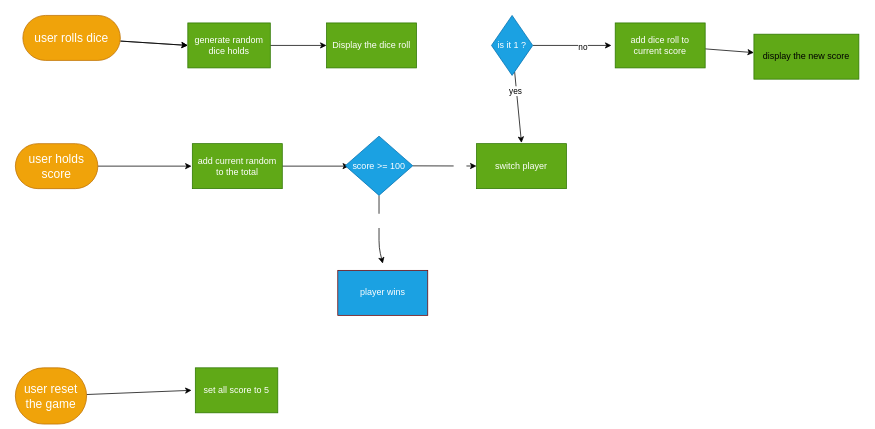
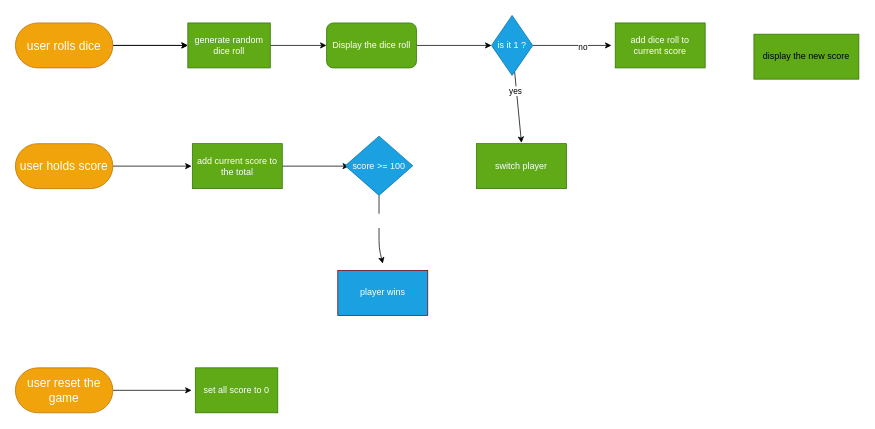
  <mxCell id="0" />
  <mxCell id="1" parent="0" />
  <mxCell id="2" value="" style="edgeStyle=none;html=1;" parent="1" source="4" edge="1"><mxGeometry relative="1" as="geometry"><mxPoint x="250" y="60" as="targetPoint" /></mxGeometry></mxCell>
  <mxCell id="3" value="" style="edgeStyle=none;html=1;" parent="1" source="4" edge="1"><mxGeometry relative="1" as="geometry"><mxPoint x="250" y="60" as="targetPoint" /></mxGeometry></mxCell>
- <mxCell id="4" value="&lt;font style=&quot;font-size: 16px;&quot; color=&quot;#ffffff&quot;&gt;user rolls dice&lt;/font&gt;" style="rounded=1;whiteSpace=wrap;html=1;arcSize=50;fillColor=#f0a30a;strokeColor=#BD7000;fontColor=#000000;" parent="1" vertex="1"><mxGeometry x="30" y="20" width="130" height="60" as="geometry" /></mxCell>
+ <mxCell id="4" value="&lt;font style=&quot;font-size: 16px;&quot; color=&quot;#ffffff&quot;&gt;user rolls dice&lt;/font&gt;" style="rounded=1;whiteSpace=wrap;html=1;arcSize=50;fillColor=#f0a30a;strokeColor=#BD7000;fontColor=#000000;" parent="1" vertex="1"><mxGeometry x="20" y="30" width="130" height="60" as="geometry" /></mxCell>
  <mxCell id="5" value="" style="edgeStyle=none;html=1;" parent="1" source="6" target="8" edge="1"><mxGeometry relative="1" as="geometry" /></mxCell>
- <mxCell id="6" value="generate random dice holds" style="rounded=0;whiteSpace=wrap;html=1;fillColor=#60a917;strokeColor=#2D7600;fontColor=#ffffff;" parent="1" vertex="1"><mxGeometry x="250" y="30" width="110" height="60" as="geometry" /></mxCell>
- <mxCell id="8" value="Display the dice roll" style="whiteSpace=wrap;html=1;rounded=0;fillColor=#60a917;fontColor=#ffffff;strokeColor=#2D7600;" parent="1" vertex="1"><mxGeometry x="435" y="30" width="120" height="60" as="geometry" /></mxCell>
+ <mxCell id="6" value="generate random dice roll" style="rounded=0;whiteSpace=wrap;html=1;fillColor=#60a917;strokeColor=#2D7600;fontColor=#ffffff;" parent="1" vertex="1"><mxGeometry x="250" y="30" width="110" height="60" as="geometry" /></mxCell>
+ <mxCell id="7" value="" style="edgeStyle=none;html=1;" parent="1" source="8" target="13" edge="1"><mxGeometry relative="1" as="geometry" /></mxCell>
+ <mxCell id="8" value="Display the dice roll" style="whiteSpace=wrap;html=1;fillColor=#60a917;fontColor=#ffffff;strokeColor=#2D7600;rounded=1;" parent="1" vertex="1"><mxGeometry x="435" y="30" width="120" height="60" as="geometry" /></mxCell>
  <mxCell id="9" value="" style="edgeStyle=none;html=1;" parent="1" source="13" edge="1"><mxGeometry relative="1" as="geometry"><mxPoint x="815" y="60" as="targetPoint" /></mxGeometry></mxCell>
  <mxCell id="10" value="no" style="edgeLabel;html=1;align=center;verticalAlign=middle;resizable=0;points=[];" parent="9" vertex="1" connectable="0"><mxGeometry x="0.25" y="-2" relative="1" as="geometry"><mxPoint as="offset" /></mxGeometry></mxCell>
  <mxCell id="11" value="" style="edgeStyle=none;html=1;" parent="1" source="13" edge="1"><mxGeometry relative="1" as="geometry"><mxPoint x="695" y="190" as="targetPoint" /></mxGeometry></mxCell>
  <mxCell id="12" value="yes" style="edgeLabel;html=1;align=center;verticalAlign=middle;resizable=0;points=[];" parent="11" vertex="1" connectable="0"><mxGeometry x="-0.483" y="-2" relative="1" as="geometry"><mxPoint as="offset" /></mxGeometry></mxCell>
  <mxCell id="13" value="is it 1 ?" style="rhombus;whiteSpace=wrap;html=1;rounded=0;fillColor=#1ba1e2;fontColor=#ffffff;strokeColor=#006EAF;" parent="1" vertex="1"><mxGeometry x="655" y="20" width="55" height="80" as="geometry" /></mxCell>
- <mxCell id="14" value="" style="edgeStyle=none;html=1;" parent="1" source="15" target="16" edge="1"><mxGeometry relative="1" as="geometry" /></mxCell>
  <mxCell id="15" value="add dice roll to current score" style="whiteSpace=wrap;html=1;rounded=0;fillColor=#60a917;fontColor=#ffffff;strokeColor=#2D7600;" parent="1" vertex="1"><mxGeometry x="820" y="30" width="120" height="60" as="geometry" /></mxCell>
  <mxCell id="16" value="display the new score" style="whiteSpace=wrap;html=1;rounded=0;fillColor=#60a917;strokeColor=#2D7600;" parent="1" vertex="1"><mxGeometry x="1005" y="45" width="140" height="60" as="geometry" /></mxCell>
  <mxCell id="17" value="switch player" style="whiteSpace=wrap;html=1;rounded=0;fillColor=#60a917;fontColor=#ffffff;strokeColor=#2D7600;" parent="1" vertex="1"><mxGeometry x="635" y="191" width="120" height="60" as="geometry" /></mxCell>
  <mxCell id="18" value="" style="edgeStyle=none;html=1;fontSize=16;fontColor=#FFFFFF;" parent="1" source="19" edge="1"><mxGeometry relative="1" as="geometry"><mxPoint x="255" y="221" as="targetPoint" /></mxGeometry></mxCell>
- <mxCell id="19" value="&lt;font style=&quot;font-size: 16px;&quot; color=&quot;#ffffff&quot;&gt;user holds score&lt;/font&gt;" style="rounded=1;whiteSpace=wrap;html=1;arcSize=50;fillColor=#f0a30a;strokeColor=#BD7000;fontColor=#000000;" parent="1" vertex="1"><mxGeometry x="20" y="191" width="110" height="60" as="geometry" /></mxCell>
+ <mxCell id="19" value="&lt;font style=&quot;font-size: 16px;&quot; color=&quot;#ffffff&quot;&gt;user holds score&lt;/font&gt;" style="rounded=1;whiteSpace=wrap;html=1;arcSize=50;fillColor=#f0a30a;strokeColor=#BD7000;fontColor=#000000;" parent="1" vertex="1"><mxGeometry x="20" y="191" width="130" height="60" as="geometry" /></mxCell>
  <mxCell id="20" value="" style="edgeStyle=none;html=1;fontSize=16;fontColor=#FFFFFF;" parent="1" source="21" edge="1"><mxGeometry relative="1" as="geometry"><mxPoint x="465" y="221" as="targetPoint" /></mxGeometry></mxCell>
- <mxCell id="21" value="add current random to the total" style="rounded=0;whiteSpace=wrap;html=1;fillColor=#60a917;strokeColor=#2D7600;fontColor=#ffffff;" parent="1" vertex="1"><mxGeometry x="256" y="191" width="120" height="60" as="geometry" /></mxCell>
- <mxCell id="22" value="" style="edgeStyle=none;html=1;fontSize=16;fontColor=#FFFFFF;" parent="1" source="26" target="17" edge="1"><mxGeometry relative="1" as="geometry" /></mxCell>
- <mxCell id="23" value="no" style="edgeLabel;html=1;align=center;verticalAlign=middle;resizable=0;points=[];fontSize=16;fontColor=#FFFFFF;" parent="22" vertex="1" connectable="0"><mxGeometry x="0.485" y="1" relative="1" as="geometry"><mxPoint as="offset" /></mxGeometry></mxCell>
+ <mxCell id="21" value="add current score to the total" style="rounded=0;whiteSpace=wrap;html=1;fillColor=#60a917;strokeColor=#2D7600;fontColor=#ffffff;" parent="1" vertex="1"><mxGeometry x="256" y="191" width="120" height="60" as="geometry" /></mxCell>
  <mxCell id="24" value="" style="edgeStyle=none;html=1;fontSize=16;fontColor=#FFFFFF;" parent="1" source="26" edge="1"><mxGeometry relative="1" as="geometry"><mxPoint x="510" y="351" as="targetPoint" /><Array as="points"><mxPoint x="505" y="330" /></Array></mxGeometry></mxCell>
  <mxCell id="25" value="yes" style="edgeLabel;html=1;align=center;verticalAlign=middle;resizable=0;points=[];fontSize=16;fontColor=#FFFFFF;" parent="24" vertex="1" connectable="0"><mxGeometry x="-0.271" relative="1" as="geometry"><mxPoint as="offset" /></mxGeometry></mxCell>
  <mxCell id="26" value="score &amp;gt;= 100" style="rhombus;whiteSpace=wrap;html=1;rounded=0;fillColor=#1ba1e2;fontColor=#ffffff;strokeColor=#006EAF;" parent="1" vertex="1"><mxGeometry x="460" y="181" width="90" height="79" as="geometry" /></mxCell>
  <mxCell id="27" value="player wins" style="whiteSpace=wrap;html=1;rounded=0;fillColor=#1ba1e2;fontColor=#ffffff;strokeColor=#6F0000;" parent="1" vertex="1"><mxGeometry x="450" y="360" width="120" height="60" as="geometry" /></mxCell>
  <mxCell id="28" value="" style="edgeStyle=none;html=1;fontSize=16;fontColor=#FFFFFF;" parent="1" source="29" edge="1"><mxGeometry relative="1" as="geometry"><mxPoint x="255" y="520" as="targetPoint" /></mxGeometry></mxCell>
- <mxCell id="29" value="&lt;font style=&quot;font-size: 16px;&quot; color=&quot;#ffffff&quot;&gt;user reset the game&lt;/font&gt;" style="rounded=1;whiteSpace=wrap;html=1;arcSize=50;fillColor=#f0a30a;strokeColor=#BD7000;fontColor=#000000;" parent="1" vertex="1"><mxGeometry x="20" y="490" width="95" height="75" as="geometry" /></mxCell>
- <mxCell id="30" value="set all score to 5" style="rounded=0;whiteSpace=wrap;html=1;fillColor=#60a917;strokeColor=#2D7600;fontColor=#ffffff;" parent="1" vertex="1"><mxGeometry x="260" y="490" width="110" height="60" as="geometry" /></mxCell>
+ <mxCell id="29" value="&lt;font style=&quot;font-size: 16px;&quot; color=&quot;#ffffff&quot;&gt;user reset the game&lt;/font&gt;" style="rounded=1;whiteSpace=wrap;html=1;arcSize=50;fillColor=#f0a30a;strokeColor=#BD7000;fontColor=#000000;" parent="1" vertex="1"><mxGeometry x="20" y="490" width="130" height="60" as="geometry" /></mxCell>
+ <mxCell id="30" value="set all score to 0" style="rounded=0;whiteSpace=wrap;html=1;fillColor=#60a917;strokeColor=#2D7600;fontColor=#ffffff;" parent="1" vertex="1"><mxGeometry x="260" y="490" width="110" height="60" as="geometry" /></mxCell>
